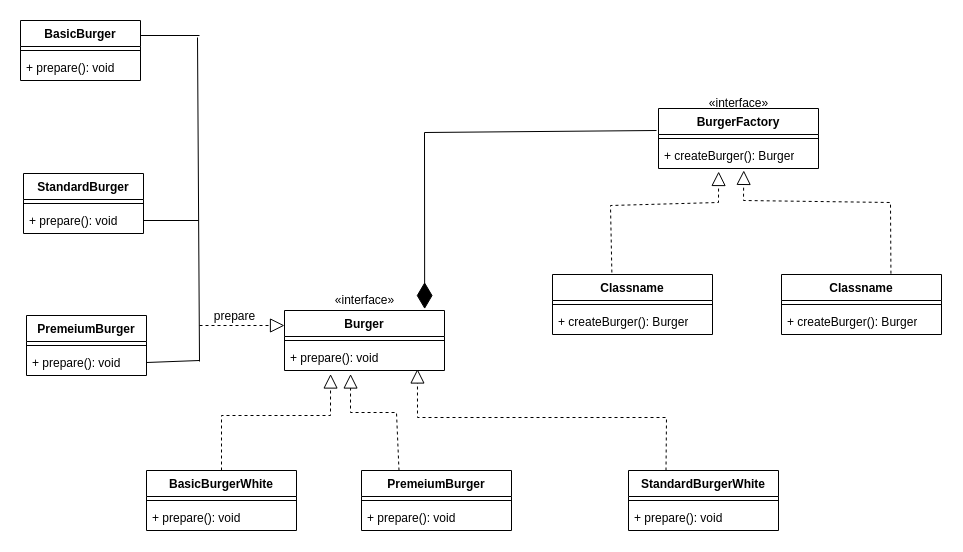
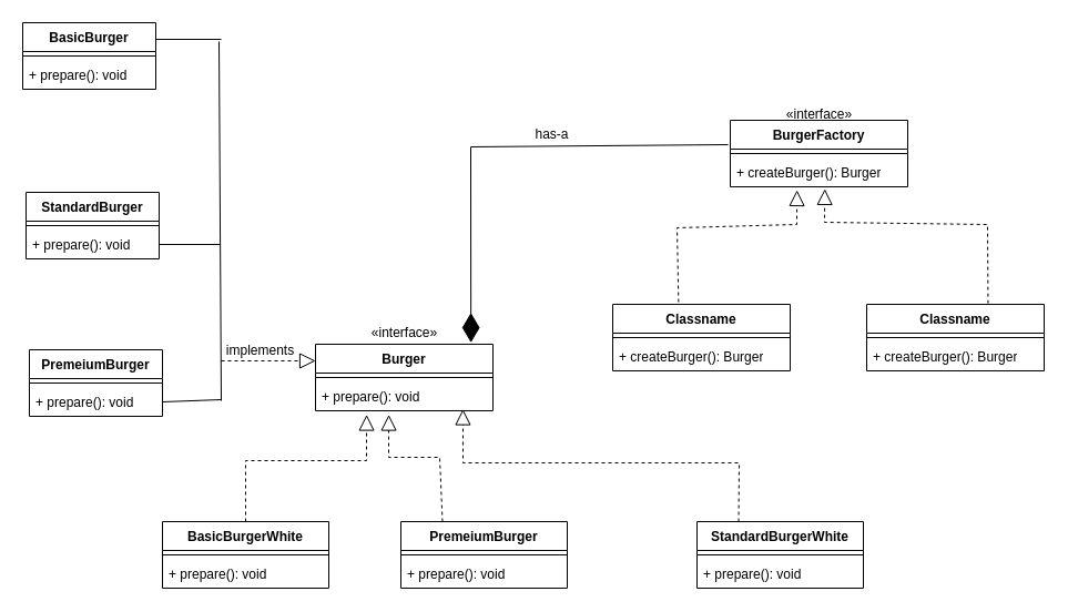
  <mxCell id="0" />
  <mxCell id="1" parent="0" />
  <mxCell id="2" value="BasicBurger" style="swimlane;fontStyle=1;align=center;verticalAlign=top;childLayout=stackLayout;horizontal=1;startSize=26;horizontalStack=0;resizeParent=1;resizeParentMax=0;resizeLast=0;collapsible=1;marginBottom=0;whiteSpace=wrap;html=1;" parent="1" vertex="1"><mxGeometry x="20" y="20" width="120" height="60" as="geometry" /></mxCell>
  <mxCell id="3" value="" style="line;strokeWidth=1;fillColor=none;align=left;verticalAlign=middle;spacingTop=-1;spacingLeft=3;spacingRight=3;rotatable=0;labelPosition=right;points=[];portConstraint=eastwest;strokeColor=inherit;" parent="2" vertex="1"><mxGeometry y="26" width="120" height="8" as="geometry" /></mxCell>
  <mxCell id="4" value="+ prepare(): void" style="text;strokeColor=none;fillColor=none;align=left;verticalAlign=top;spacingLeft=4;spacingRight=4;overflow=hidden;rotatable=0;points=[[0,0.5],[1,0.5]];portConstraint=eastwest;whiteSpace=wrap;html=1;" parent="2" vertex="1"><mxGeometry y="34" width="120" height="26" as="geometry" /></mxCell>
  <mxCell id="5" value="&lt;span style=&quot;text-wrap-mode: wrap;&quot;&gt;«interface»&lt;/span&gt;" style="text;html=1;align=center;verticalAlign=middle;resizable=0;points=[];autosize=1;strokeColor=none;fillColor=none;" parent="1" vertex="1"><mxGeometry x="324" y="285" width="80" height="30" as="geometry" /></mxCell>
  <mxCell id="6" value="StandardBurger" style="swimlane;fontStyle=1;align=center;verticalAlign=top;childLayout=stackLayout;horizontal=1;startSize=26;horizontalStack=0;resizeParent=1;resizeParentMax=0;resizeLast=0;collapsible=1;marginBottom=0;whiteSpace=wrap;html=1;" parent="1" vertex="1"><mxGeometry x="23" y="173" width="120" height="60" as="geometry" /></mxCell>
  <mxCell id="7" value="" style="line;strokeWidth=1;fillColor=none;align=left;verticalAlign=middle;spacingTop=-1;spacingLeft=3;spacingRight=3;rotatable=0;labelPosition=right;points=[];portConstraint=eastwest;strokeColor=inherit;" parent="6" vertex="1"><mxGeometry y="26" width="120" height="8" as="geometry" /></mxCell>
  <mxCell id="8" value="+ prepare(): void" style="text;strokeColor=none;fillColor=none;align=left;verticalAlign=top;spacingLeft=4;spacingRight=4;overflow=hidden;rotatable=0;points=[[0,0.5],[1,0.5]];portConstraint=eastwest;whiteSpace=wrap;html=1;" parent="6" vertex="1"><mxGeometry y="34" width="120" height="26" as="geometry" /></mxCell>
  <mxCell id="9" value="PremeiumBurger" style="swimlane;fontStyle=1;align=center;verticalAlign=top;childLayout=stackLayout;horizontal=1;startSize=26;horizontalStack=0;resizeParent=1;resizeParentMax=0;resizeLast=0;collapsible=1;marginBottom=0;whiteSpace=wrap;html=1;" parent="1" vertex="1"><mxGeometry x="26" y="315" width="120" height="60" as="geometry" /></mxCell>
  <mxCell id="10" value="" style="line;strokeWidth=1;fillColor=none;align=left;verticalAlign=middle;spacingTop=-1;spacingLeft=3;spacingRight=3;rotatable=0;labelPosition=right;points=[];portConstraint=eastwest;strokeColor=inherit;" parent="9" vertex="1"><mxGeometry y="26" width="120" height="8" as="geometry" /></mxCell>
  <mxCell id="11" value="+ prepare(): void" style="text;strokeColor=none;fillColor=none;align=left;verticalAlign=top;spacingLeft=4;spacingRight=4;overflow=hidden;rotatable=0;points=[[0,0.5],[1,0.5]];portConstraint=eastwest;whiteSpace=wrap;html=1;" parent="9" vertex="1"><mxGeometry y="34" width="120" height="26" as="geometry" /></mxCell>
  <mxCell id="12" value="BasicBurgerWhite" style="swimlane;fontStyle=1;align=center;verticalAlign=top;childLayout=stackLayout;horizontal=1;startSize=26;horizontalStack=0;resizeParent=1;resizeParentMax=0;resizeLast=0;collapsible=1;marginBottom=0;whiteSpace=wrap;html=1;" parent="1" vertex="1"><mxGeometry x="146" y="470" width="150" height="60" as="geometry" /></mxCell>
  <mxCell id="13" value="" style="line;strokeWidth=1;fillColor=none;align=left;verticalAlign=middle;spacingTop=-1;spacingLeft=3;spacingRight=3;rotatable=0;labelPosition=right;points=[];portConstraint=eastwest;strokeColor=inherit;" parent="12" vertex="1"><mxGeometry y="26" width="150" height="8" as="geometry" /></mxCell>
  <mxCell id="14" value="+ prepare(): void" style="text;strokeColor=none;fillColor=none;align=left;verticalAlign=top;spacingLeft=4;spacingRight=4;overflow=hidden;rotatable=0;points=[[0,0.5],[1,0.5]];portConstraint=eastwest;whiteSpace=wrap;html=1;" parent="12" vertex="1"><mxGeometry y="34" width="150" height="26" as="geometry" /></mxCell>
  <mxCell id="15" value="StandardBurgerWhite" style="swimlane;fontStyle=1;align=center;verticalAlign=top;childLayout=stackLayout;horizontal=1;startSize=26;horizontalStack=0;resizeParent=1;resizeParentMax=0;resizeLast=0;collapsible=1;marginBottom=0;whiteSpace=wrap;html=1;" parent="1" vertex="1"><mxGeometry x="628" y="470" width="150" height="60" as="geometry" /></mxCell>
  <mxCell id="16" value="" style="line;strokeWidth=1;fillColor=none;align=left;verticalAlign=middle;spacingTop=-1;spacingLeft=3;spacingRight=3;rotatable=0;labelPosition=right;points=[];portConstraint=eastwest;strokeColor=inherit;" parent="15" vertex="1"><mxGeometry y="26" width="150" height="8" as="geometry" /></mxCell>
  <mxCell id="17" value="+ prepare(): void" style="text;strokeColor=none;fillColor=none;align=left;verticalAlign=top;spacingLeft=4;spacingRight=4;overflow=hidden;rotatable=0;points=[[0,0.5],[1,0.5]];portConstraint=eastwest;whiteSpace=wrap;html=1;" parent="15" vertex="1"><mxGeometry y="34" width="150" height="26" as="geometry" /></mxCell>
  <mxCell id="18" value="PremeiumBurger" style="swimlane;fontStyle=1;align=center;verticalAlign=top;childLayout=stackLayout;horizontal=1;startSize=26;horizontalStack=0;resizeParent=1;resizeParentMax=0;resizeLast=0;collapsible=1;marginBottom=0;whiteSpace=wrap;html=1;" parent="1" vertex="1"><mxGeometry x="361" y="470" width="150" height="60" as="geometry" /></mxCell>
  <mxCell id="19" value="" style="line;strokeWidth=1;fillColor=none;align=left;verticalAlign=middle;spacingTop=-1;spacingLeft=3;spacingRight=3;rotatable=0;labelPosition=right;points=[];portConstraint=eastwest;strokeColor=inherit;" parent="18" vertex="1"><mxGeometry y="26" width="150" height="8" as="geometry" /></mxCell>
  <mxCell id="20" value="+ prepare(): void" style="text;strokeColor=none;fillColor=none;align=left;verticalAlign=top;spacingLeft=4;spacingRight=4;overflow=hidden;rotatable=0;points=[[0,0.5],[1,0.5]];portConstraint=eastwest;whiteSpace=wrap;html=1;" parent="18" vertex="1"><mxGeometry y="34" width="150" height="26" as="geometry" /></mxCell>
  <mxCell id="21" value="Classname" style="swimlane;fontStyle=1;align=center;verticalAlign=top;childLayout=stackLayout;horizontal=1;startSize=26;horizontalStack=0;resizeParent=1;resizeParentMax=0;resizeLast=0;collapsible=1;marginBottom=0;whiteSpace=wrap;html=1;" parent="1" vertex="1"><mxGeometry x="552" y="274" width="160" height="60" as="geometry" /></mxCell>
  <mxCell id="22" value="" style="line;strokeWidth=1;fillColor=none;align=left;verticalAlign=middle;spacingTop=-1;spacingLeft=3;spacingRight=3;rotatable=0;labelPosition=right;points=[];portConstraint=eastwest;strokeColor=inherit;" parent="21" vertex="1"><mxGeometry y="26" width="160" height="8" as="geometry" /></mxCell>
  <mxCell id="23" value="+ createBurger(): Burger" style="text;strokeColor=none;fillColor=none;align=left;verticalAlign=top;spacingLeft=4;spacingRight=4;overflow=hidden;rotatable=0;points=[[0,0.5],[1,0.5]];portConstraint=eastwest;whiteSpace=wrap;html=1;" parent="21" vertex="1"><mxGeometry y="34" width="160" height="26" as="geometry" /></mxCell>
  <mxCell id="24" value="Classname" style="swimlane;fontStyle=1;align=center;verticalAlign=top;childLayout=stackLayout;horizontal=1;startSize=26;horizontalStack=0;resizeParent=1;resizeParentMax=0;resizeLast=0;collapsible=1;marginBottom=0;whiteSpace=wrap;html=1;" parent="1" vertex="1"><mxGeometry x="781" y="274" width="160" height="60" as="geometry" /></mxCell>
  <mxCell id="25" value="" style="line;strokeWidth=1;fillColor=none;align=left;verticalAlign=middle;spacingTop=-1;spacingLeft=3;spacingRight=3;rotatable=0;labelPosition=right;points=[];portConstraint=eastwest;strokeColor=inherit;" parent="24" vertex="1"><mxGeometry y="26" width="160" height="8" as="geometry" /></mxCell>
  <mxCell id="26" value="+ createBurger(): Burger" style="text;strokeColor=none;fillColor=none;align=left;verticalAlign=top;spacingLeft=4;spacingRight=4;overflow=hidden;rotatable=0;points=[[0,0.5],[1,0.5]];portConstraint=eastwest;whiteSpace=wrap;html=1;" parent="24" vertex="1"><mxGeometry y="34" width="160" height="26" as="geometry" /></mxCell>
  <mxCell id="27" value="Burger" style="swimlane;fontStyle=1;align=center;verticalAlign=top;childLayout=stackLayout;horizontal=1;startSize=26;horizontalStack=0;resizeParent=1;resizeParentMax=0;resizeLast=0;collapsible=1;marginBottom=0;whiteSpace=wrap;html=1;" parent="1" vertex="1"><mxGeometry x="284" y="310" width="160" height="60" as="geometry" /></mxCell>
  <mxCell id="28" value="" style="line;strokeWidth=1;fillColor=none;align=left;verticalAlign=middle;spacingTop=-1;spacingLeft=3;spacingRight=3;rotatable=0;labelPosition=right;points=[];portConstraint=eastwest;strokeColor=inherit;" parent="27" vertex="1"><mxGeometry y="26" width="160" height="8" as="geometry" /></mxCell>
  <mxCell id="29" value="+ prepare(): void" style="text;strokeColor=none;fillColor=none;align=left;verticalAlign=top;spacingLeft=4;spacingRight=4;overflow=hidden;rotatable=0;points=[[0,0.5],[1,0.5]];portConstraint=eastwest;whiteSpace=wrap;html=1;" parent="27" vertex="1"><mxGeometry y="34" width="160" height="26" as="geometry" /></mxCell>
  <mxCell id="30" value="&lt;span style=&quot;text-wrap-mode: wrap;&quot;&gt;«interface»&lt;/span&gt;" style="text;html=1;align=center;verticalAlign=middle;resizable=0;points=[];autosize=1;strokeColor=none;fillColor=none;" parent="1" vertex="1"><mxGeometry x="698" y="88" width="80" height="30" as="geometry" /></mxCell>
  <mxCell id="31" value="BurgerFactory" style="swimlane;fontStyle=1;align=center;verticalAlign=top;childLayout=stackLayout;horizontal=1;startSize=26;horizontalStack=0;resizeParent=1;resizeParentMax=0;resizeLast=0;collapsible=1;marginBottom=0;whiteSpace=wrap;html=1;" parent="1" vertex="1"><mxGeometry x="658" y="108" width="160" height="60" as="geometry" /></mxCell>
  <mxCell id="32" value="" style="line;strokeWidth=1;fillColor=none;align=left;verticalAlign=middle;spacingTop=-1;spacingLeft=3;spacingRight=3;rotatable=0;labelPosition=right;points=[];portConstraint=eastwest;strokeColor=inherit;" parent="31" vertex="1"><mxGeometry y="26" width="160" height="8" as="geometry" /></mxCell>
  <mxCell id="33" value="+ createBurger(): Burger" style="text;strokeColor=none;fillColor=none;align=left;verticalAlign=top;spacingLeft=4;spacingRight=4;overflow=hidden;rotatable=0;points=[[0,0.5],[1,0.5]];portConstraint=eastwest;whiteSpace=wrap;html=1;" parent="31" vertex="1"><mxGeometry y="34" width="160" height="26" as="geometry" /></mxCell>
  <mxCell id="34" value="" style="endArrow=diamondThin;endFill=1;endSize=24;html=1;rounded=0;entryX=0.876;entryY=-0.024;entryDx=0;entryDy=0;entryPerimeter=0;" parent="1" target="27" edge="1"><mxGeometry width="160" relative="1" as="geometry"><mxPoint x="656" y="130" as="sourcePoint" /><mxPoint x="618" y="236" as="targetPoint" /><Array as="points"><mxPoint x="424" y="132" /></Array></mxGeometry></mxCell>
  <mxCell id="35" value="" style="endArrow=block;dashed=1;endFill=0;endSize=12;html=1;rounded=0;entryX=0.376;entryY=1.115;entryDx=0;entryDy=0;entryPerimeter=0;exitX=0.371;exitY=-0.033;exitDx=0;exitDy=0;exitPerimeter=0;" parent="1" source="21" target="33" edge="1"><mxGeometry width="160" relative="1" as="geometry"><mxPoint x="610" y="256" as="sourcePoint" /><mxPoint x="618" y="236" as="targetPoint" /><Array as="points"><mxPoint x="610" y="205" /><mxPoint x="718" y="202" /></Array></mxGeometry></mxCell>
  <mxCell id="36" value="" style="endArrow=block;dashed=1;endFill=0;endSize=12;html=1;rounded=0;entryX=0.533;entryY=1.073;entryDx=0;entryDy=0;entryPerimeter=0;exitX=0.684;exitY=-0.014;exitDx=0;exitDy=0;exitPerimeter=0;" parent="1" source="24" target="33" edge="1"><mxGeometry width="160" relative="1" as="geometry"><mxPoint x="890" y="259" as="sourcePoint" /><mxPoint x="753" y="173" as="targetPoint" /><Array as="points"><mxPoint x="890" y="202" /><mxPoint x="743" y="200" /></Array></mxGeometry></mxCell>
  <mxCell id="37" value="" style="endArrow=block;dashed=1;endFill=0;endSize=12;html=1;rounded=0;entryX=0.288;entryY=1.135;entryDx=0;entryDy=0;entryPerimeter=0;exitX=0.5;exitY=0;exitDx=0;exitDy=0;" parent="1" source="12" target="29" edge="1"><mxGeometry width="160" relative="1" as="geometry"><mxPoint x="312" y="242" as="sourcePoint" /><mxPoint x="472" y="242" as="targetPoint" /><Array as="points"><mxPoint x="221" y="415" /><mxPoint x="330" y="415" /></Array></mxGeometry></mxCell>
  <mxCell id="38" value="" style="endArrow=block;dashed=1;endFill=0;endSize=12;html=1;rounded=0;entryX=0.413;entryY=1.135;entryDx=0;entryDy=0;entryPerimeter=0;exitX=0.25;exitY=0;exitDx=0;exitDy=0;" parent="1" source="18" target="29" edge="1"><mxGeometry width="160" relative="1" as="geometry"><mxPoint x="312" y="242" as="sourcePoint" /><mxPoint x="472" y="242" as="targetPoint" /><Array as="points"><mxPoint x="396" y="412" /><mxPoint x="350" y="412" /></Array></mxGeometry></mxCell>
  <mxCell id="39" value="" style="endArrow=block;dashed=1;endFill=0;endSize=12;html=1;rounded=0;exitX=0.25;exitY=0;exitDx=0;exitDy=0;entryX=0.831;entryY=0.942;entryDx=0;entryDy=0;entryPerimeter=0;" parent="1" source="15" target="29" edge="1"><mxGeometry width="160" relative="1" as="geometry"><mxPoint x="668.5" y="463" as="sourcePoint" /><mxPoint x="408" y="370" as="targetPoint" /><Array as="points"><mxPoint x="666" y="417" /><mxPoint x="417" y="417" /></Array></mxGeometry></mxCell>
  <mxCell id="40" value="" style="endArrow=block;dashed=1;endFill=0;endSize=12;html=1;rounded=0;entryX=0;entryY=0.25;entryDx=0;entryDy=0;" parent="1" target="27" edge="1"><mxGeometry width="160" relative="1" as="geometry"><mxPoint x="199" y="325" as="sourcePoint" /><mxPoint x="452" y="206" as="targetPoint" /></mxGeometry></mxCell>
  <mxCell id="41" value="" style="endArrow=none;html=1;rounded=0;" parent="1" edge="1"><mxGeometry width="50" height="50" relative="1" as="geometry"><mxPoint x="199" y="361" as="sourcePoint" /><mxPoint x="197" y="37" as="targetPoint" /></mxGeometry></mxCell>
  <mxCell id="42" value="" style="endArrow=none;html=1;rounded=0;exitX=1;exitY=0.5;exitDx=0;exitDy=0;" parent="1" source="11" edge="1"><mxGeometry width="50" height="50" relative="1" as="geometry"><mxPoint x="347" y="231" as="sourcePoint" /><mxPoint x="199" y="360" as="targetPoint" /></mxGeometry></mxCell>
  <mxCell id="43" value="" style="endArrow=none;html=1;rounded=0;exitX=1;exitY=0.5;exitDx=0;exitDy=0;" parent="1" source="8" edge="1"><mxGeometry width="50" height="50" relative="1" as="geometry"><mxPoint x="285" y="261" as="sourcePoint" /><mxPoint x="198" y="220" as="targetPoint" /></mxGeometry></mxCell>
  <mxCell id="44" value="" style="endArrow=none;html=1;rounded=0;exitX=1;exitY=0.25;exitDx=0;exitDy=0;" parent="1" source="2" edge="1"><mxGeometry width="50" height="50" relative="1" as="geometry"><mxPoint x="285" y="261" as="sourcePoint" /><mxPoint x="199" y="35" as="targetPoint" /></mxGeometry></mxCell>
- <mxCell id="46" value="prepare" style="text;html=1;align=center;verticalAlign=middle;resizable=0;points=[];autosize=1;strokeColor=none;fillColor=none;" vertex="1" parent="1"><mxGeometry x="194" y="303" width="79" height="26" as="geometry" /></mxCell>
+ <mxCell id="45" value="has-a" style="text;html=1;align=center;verticalAlign=middle;resizable=0;points=[];autosize=1;strokeColor=none;fillColor=none;" vertex="1" parent="1"><mxGeometry x="473" y="108" width="48" height="26" as="geometry" /></mxCell>
+ <mxCell id="46" value="implements" style="text;html=1;align=center;verticalAlign=middle;resizable=0;points=[];autosize=1;strokeColor=none;fillColor=none;" vertex="1" parent="1"><mxGeometry x="194" y="303" width="79" height="26" as="geometry" /></mxCell>
